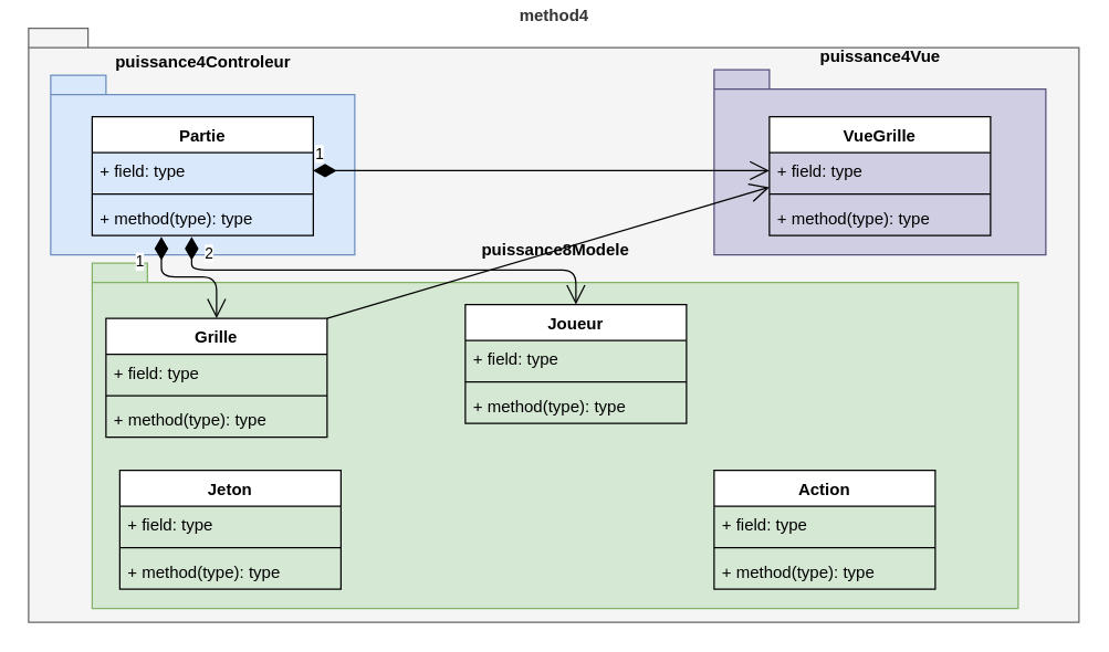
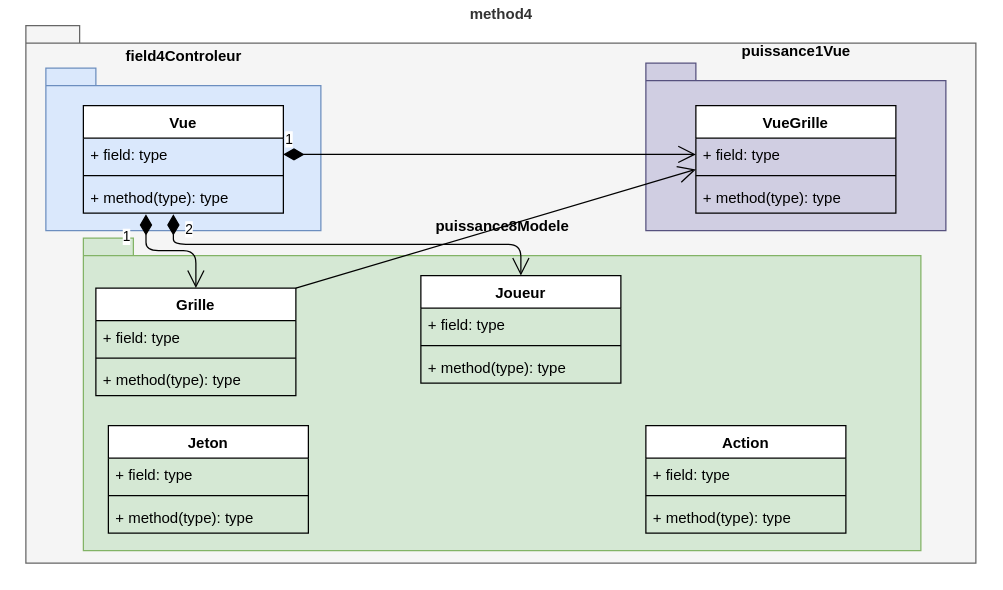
  <mxCell id="0" />
  <mxCell id="1" parent="0" />
  <mxCell id="2" value="method4" style="shape=folder;fontStyle=1;spacingTop=10;tabWidth=40;tabHeight=14;tabPosition=left;html=1;fillColor=#f5f5f5;strokeColor=#666666;labelPosition=center;verticalLabelPosition=top;align=center;verticalAlign=bottom;fontColor=#333333;" vertex="1" parent="1"><mxGeometry x="20" y="20" width="760" height="430" as="geometry" /></mxCell>
  <mxCell id="3" value="&lt;div&gt;puissance8Modele&lt;/div&gt;" style="shape=folder;fontStyle=1;spacingTop=10;tabWidth=40;tabHeight=14;tabPosition=left;html=1;fillColor=#d5e8d4;strokeColor=#82b366;labelPosition=center;verticalLabelPosition=top;align=center;verticalAlign=bottom;" vertex="1" parent="1"><mxGeometry x="66" y="190" width="670" height="250" as="geometry" /></mxCell>
- <mxCell id="4" value="puissance4Vue" style="shape=folder;fontStyle=1;spacingTop=10;tabWidth=40;tabHeight=14;tabPosition=left;html=1;labelPosition=center;verticalLabelPosition=top;align=center;verticalAlign=bottom;fillColor=#d0cee2;strokeColor=#56517e;" vertex="1" parent="1"><mxGeometry x="516" y="50" width="240" height="134" as="geometry" /></mxCell>
- <mxCell id="5" value="puissance4Controleur" style="shape=folder;fontStyle=1;spacingTop=10;tabWidth=40;tabHeight=14;tabPosition=left;html=1;fillColor=#dae8fc;strokeColor=#6c8ebf;labelPosition=center;verticalLabelPosition=top;align=center;verticalAlign=bottom;" vertex="1" parent="1"><mxGeometry x="36" y="54" width="220" height="130" as="geometry" /></mxCell>
+ <mxCell id="4" value="puissance1Vue" style="shape=folder;fontStyle=1;spacingTop=10;tabWidth=40;tabHeight=14;tabPosition=left;html=1;labelPosition=center;verticalLabelPosition=top;align=center;verticalAlign=bottom;fillColor=#d0cee2;strokeColor=#56517e;" vertex="1" parent="1"><mxGeometry x="516" y="50" width="240" height="134" as="geometry" /></mxCell>
+ <mxCell id="5" value="field4Controleur" style="shape=folder;fontStyle=1;spacingTop=10;tabWidth=40;tabHeight=14;tabPosition=left;html=1;fillColor=#dae8fc;strokeColor=#6c8ebf;labelPosition=center;verticalLabelPosition=top;align=center;verticalAlign=bottom;" vertex="1" parent="1"><mxGeometry x="36" y="54" width="220" height="130" as="geometry" /></mxCell>
  <mxCell id="6" value="Grille" style="swimlane;fontStyle=1;align=center;verticalAlign=top;childLayout=stackLayout;horizontal=1;startSize=26;horizontalStack=0;resizeParent=1;resizeParentMax=0;resizeLast=0;collapsible=1;marginBottom=0;" vertex="1" parent="1"><mxGeometry x="76" y="230" width="160" height="86" as="geometry" /></mxCell>
  <mxCell id="7" value="+ field: type" style="text;strokeColor=none;fillColor=none;align=left;verticalAlign=top;spacingLeft=4;spacingRight=4;overflow=hidden;rotatable=0;points=[[0,0.5],[1,0.5]];portConstraint=eastwest;" vertex="1" parent="6"><mxGeometry y="26" width="160" height="26" as="geometry" /></mxCell>
  <mxCell id="8" value="" style="line;strokeWidth=1;fillColor=none;align=left;verticalAlign=middle;spacingTop=-1;spacingLeft=3;spacingRight=3;rotatable=0;labelPosition=right;points=[];portConstraint=eastwest;" vertex="1" parent="6"><mxGeometry y="52" width="160" height="8" as="geometry" /></mxCell>
  <mxCell id="9" value="+ method(type): type" style="text;strokeColor=none;fillColor=none;align=left;verticalAlign=top;spacingLeft=4;spacingRight=4;overflow=hidden;rotatable=0;points=[[0,0.5],[1,0.5]];portConstraint=eastwest;" vertex="1" parent="6"><mxGeometry y="60" width="160" height="26" as="geometry" /></mxCell>
  <mxCell id="10" value="Joueur" style="swimlane;fontStyle=1;align=center;verticalAlign=top;childLayout=stackLayout;horizontal=1;startSize=26;horizontalStack=0;resizeParent=1;resizeParentMax=0;resizeLast=0;collapsible=1;marginBottom=0;" vertex="1" parent="1"><mxGeometry x="336" y="220" width="160" height="86" as="geometry" /></mxCell>
  <mxCell id="11" value="+ field: type" style="text;strokeColor=none;fillColor=none;align=left;verticalAlign=top;spacingLeft=4;spacingRight=4;overflow=hidden;rotatable=0;points=[[0,0.5],[1,0.5]];portConstraint=eastwest;" vertex="1" parent="10"><mxGeometry y="26" width="160" height="26" as="geometry" /></mxCell>
  <mxCell id="12" value="" style="line;strokeWidth=1;fillColor=none;align=left;verticalAlign=middle;spacingTop=-1;spacingLeft=3;spacingRight=3;rotatable=0;labelPosition=right;points=[];portConstraint=eastwest;" vertex="1" parent="10"><mxGeometry y="52" width="160" height="8" as="geometry" /></mxCell>
  <mxCell id="13" value="+ method(type): type" style="text;strokeColor=none;fillColor=none;align=left;verticalAlign=top;spacingLeft=4;spacingRight=4;overflow=hidden;rotatable=0;points=[[0,0.5],[1,0.5]];portConstraint=eastwest;" vertex="1" parent="10"><mxGeometry y="60" width="160" height="26" as="geometry" /></mxCell>
- <mxCell id="14" value="Partie" style="swimlane;fontStyle=1;align=center;verticalAlign=top;childLayout=stackLayout;horizontal=1;startSize=26;horizontalStack=0;resizeParent=1;resizeParentMax=0;resizeLast=0;collapsible=1;marginBottom=0;" vertex="1" parent="1"><mxGeometry x="66" y="84" width="160" height="86" as="geometry" /></mxCell>
+ <mxCell id="14" value="Vue" style="swimlane;fontStyle=1;align=center;verticalAlign=top;childLayout=stackLayout;horizontal=1;startSize=26;horizontalStack=0;resizeParent=1;resizeParentMax=0;resizeLast=0;collapsible=1;marginBottom=0;" vertex="1" parent="1"><mxGeometry x="66" y="84" width="160" height="86" as="geometry" /></mxCell>
  <mxCell id="15" value="+ field: type" style="text;strokeColor=none;fillColor=none;align=left;verticalAlign=top;spacingLeft=4;spacingRight=4;overflow=hidden;rotatable=0;points=[[0,0.5],[1,0.5]];portConstraint=eastwest;" vertex="1" parent="14"><mxGeometry y="26" width="160" height="26" as="geometry" /></mxCell>
  <mxCell id="16" value="" style="line;strokeWidth=1;fillColor=none;align=left;verticalAlign=middle;spacingTop=-1;spacingLeft=3;spacingRight=3;rotatable=0;labelPosition=right;points=[];portConstraint=eastwest;" vertex="1" parent="14"><mxGeometry y="52" width="160" height="8" as="geometry" /></mxCell>
  <mxCell id="17" value="+ method(type): type" style="text;strokeColor=none;fillColor=none;align=left;verticalAlign=top;spacingLeft=4;spacingRight=4;overflow=hidden;rotatable=0;points=[[0,0.5],[1,0.5]];portConstraint=eastwest;" vertex="1" parent="14"><mxGeometry y="60" width="160" height="26" as="geometry" /></mxCell>
  <mxCell id="18" value="Jeton" style="swimlane;fontStyle=1;align=center;verticalAlign=top;childLayout=stackLayout;horizontal=1;startSize=26;horizontalStack=0;resizeParent=1;resizeParentMax=0;resizeLast=0;collapsible=1;marginBottom=0;" vertex="1" parent="1"><mxGeometry x="86" y="340" width="160" height="86" as="geometry" /></mxCell>
  <mxCell id="19" value="+ field: type" style="text;strokeColor=none;fillColor=none;align=left;verticalAlign=top;spacingLeft=4;spacingRight=4;overflow=hidden;rotatable=0;points=[[0,0.5],[1,0.5]];portConstraint=eastwest;" vertex="1" parent="18"><mxGeometry y="26" width="160" height="26" as="geometry" /></mxCell>
  <mxCell id="20" value="" style="line;strokeWidth=1;fillColor=none;align=left;verticalAlign=middle;spacingTop=-1;spacingLeft=3;spacingRight=3;rotatable=0;labelPosition=right;points=[];portConstraint=eastwest;" vertex="1" parent="18"><mxGeometry y="52" width="160" height="8" as="geometry" /></mxCell>
  <mxCell id="21" value="+ method(type): type" style="text;strokeColor=none;fillColor=none;align=left;verticalAlign=top;spacingLeft=4;spacingRight=4;overflow=hidden;rotatable=0;points=[[0,0.5],[1,0.5]];portConstraint=eastwest;" vertex="1" parent="18"><mxGeometry y="60" width="160" height="26" as="geometry" /></mxCell>
  <mxCell id="22" value="Action" style="swimlane;fontStyle=1;align=center;verticalAlign=top;childLayout=stackLayout;horizontal=1;startSize=26;horizontalStack=0;resizeParent=1;resizeParentMax=0;resizeLast=0;collapsible=1;marginBottom=0;" vertex="1" parent="1"><mxGeometry x="516" y="340" width="160" height="86" as="geometry" /></mxCell>
  <mxCell id="23" value="+ field: type" style="text;strokeColor=none;fillColor=none;align=left;verticalAlign=top;spacingLeft=4;spacingRight=4;overflow=hidden;rotatable=0;points=[[0,0.5],[1,0.5]];portConstraint=eastwest;" vertex="1" parent="22"><mxGeometry y="26" width="160" height="26" as="geometry" /></mxCell>
  <mxCell id="24" value="" style="line;strokeWidth=1;fillColor=none;align=left;verticalAlign=middle;spacingTop=-1;spacingLeft=3;spacingRight=3;rotatable=0;labelPosition=right;points=[];portConstraint=eastwest;" vertex="1" parent="22"><mxGeometry y="52" width="160" height="8" as="geometry" /></mxCell>
  <mxCell id="25" value="+ method(type): type" style="text;strokeColor=none;fillColor=none;align=left;verticalAlign=top;spacingLeft=4;spacingRight=4;overflow=hidden;rotatable=0;points=[[0,0.5],[1,0.5]];portConstraint=eastwest;" vertex="1" parent="22"><mxGeometry y="60" width="160" height="26" as="geometry" /></mxCell>
  <mxCell id="26" value="VueGrille" style="swimlane;fontStyle=1;align=center;verticalAlign=top;childLayout=stackLayout;horizontal=1;startSize=26;horizontalStack=0;resizeParent=1;resizeParentMax=0;resizeLast=0;collapsible=1;marginBottom=0;" vertex="1" parent="1"><mxGeometry x="556" y="84" width="160" height="86" as="geometry" /></mxCell>
  <mxCell id="27" value="+ field: type" style="text;strokeColor=none;fillColor=none;align=left;verticalAlign=top;spacingLeft=4;spacingRight=4;overflow=hidden;rotatable=0;points=[[0,0.5],[1,0.5]];portConstraint=eastwest;" vertex="1" parent="26"><mxGeometry y="26" width="160" height="26" as="geometry" /></mxCell>
  <mxCell id="28" value="" style="line;strokeWidth=1;fillColor=none;align=left;verticalAlign=middle;spacingTop=-1;spacingLeft=3;spacingRight=3;rotatable=0;labelPosition=right;points=[];portConstraint=eastwest;" vertex="1" parent="26"><mxGeometry y="52" width="160" height="8" as="geometry" /></mxCell>
  <mxCell id="29" value="+ method(type): type" style="text;strokeColor=none;fillColor=none;align=left;verticalAlign=top;spacingLeft=4;spacingRight=4;overflow=hidden;rotatable=0;points=[[0,0.5],[1,0.5]];portConstraint=eastwest;" vertex="1" parent="26"><mxGeometry y="60" width="160" height="26" as="geometry" /></mxCell>
  <mxCell id="30" value="2" style="endArrow=open;html=1;endSize=12;startArrow=diamondThin;startSize=14;startFill=1;edgeStyle=orthogonalEdgeStyle;align=left;verticalAlign=bottom;entryX=0.5;entryY=0;entryDx=0;entryDy=0;exitX=0.45;exitY=1.038;exitDx=0;exitDy=0;exitPerimeter=0;" edge="1" parent="1" source="17" target="10"><mxGeometry x="-0.873" y="8" relative="1" as="geometry"><mxPoint x="146" y="136" as="sourcePoint" /><mxPoint x="306" y="136" as="targetPoint" /><mxPoint as="offset" /></mxGeometry></mxCell>
  <mxCell id="31" value="1" style="endArrow=open;html=1;endSize=12;startArrow=diamondThin;startSize=14;startFill=1;edgeStyle=orthogonalEdgeStyle;align=left;verticalAlign=bottom;exitX=0.313;exitY=1.038;exitDx=0;exitDy=0;exitPerimeter=0;entryX=0.5;entryY=0;entryDx=0;entryDy=0;" edge="1" parent="1" source="17" target="6"><mxGeometry x="-0.447" y="-20" relative="1" as="geometry"><mxPoint x="356" y="290" as="sourcePoint" /><mxPoint x="146" y="213" as="targetPoint" /><mxPoint as="offset" /></mxGeometry></mxCell>
  <mxCell id="32" value="1" style="endArrow=open;html=1;endSize=12;startArrow=diamondThin;startSize=14;startFill=1;edgeStyle=orthogonalEdgeStyle;align=left;verticalAlign=bottom;entryX=0;entryY=0.5;entryDx=0;entryDy=0;" edge="1" parent="1" source="15" target="27"><mxGeometry x="-1" y="3" relative="1" as="geometry"><mxPoint x="356" y="270" as="sourcePoint" /><mxPoint x="516" y="270" as="targetPoint" /></mxGeometry></mxCell>
  <mxCell id="33" value="" style="endArrow=open;endFill=1;endSize=12;html=1;entryX=0;entryY=0.962;entryDx=0;entryDy=0;entryPerimeter=0;exitX=1;exitY=0;exitDx=0;exitDy=0;" edge="1" parent="1" source="6" target="27"><mxGeometry width="160" relative="1" as="geometry"><mxPoint x="356" y="270" as="sourcePoint" /><mxPoint x="516" y="270" as="targetPoint" /></mxGeometry></mxCell>
